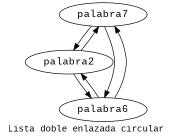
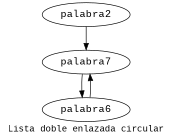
  digraph {
    fontname="Liberation Mono"
    label="Lista doble enlazada circular"
    mincross=2.0
    rankdir=TB
    node [fontname="Liberation Mono" fontsize=16 shape=ellipse]
    edge [fontname="Liberation Mono"]
    n1 [label=palabra7]
    palabra2
    n3 [label=palabra6]
-   n1 -> palabra2
    n1 -> n3
    palabra2 -> n1
-   palabra2 -> n3
    n3 -> n1
-   n3 -> palabra2
  }
